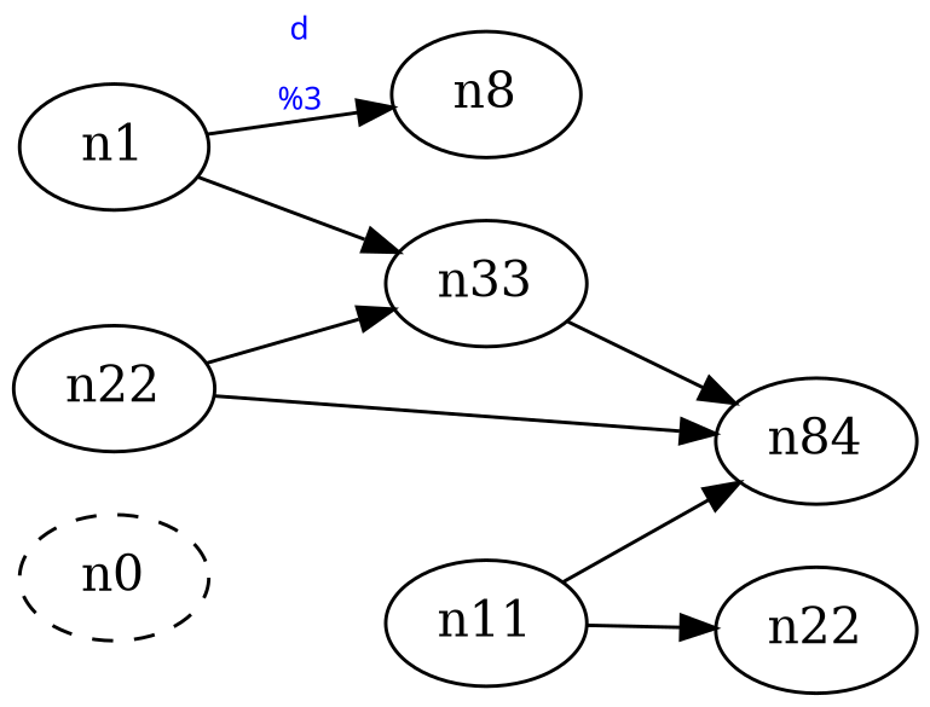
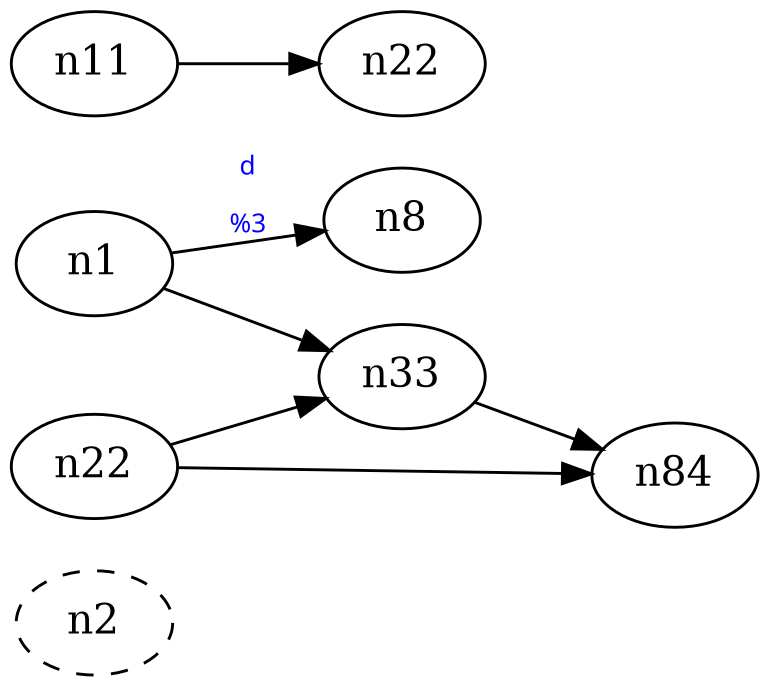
  digraph {
    fontcolor=blue
    rankdir=LR
-   n0 [style=dashed]
+   n0 [style=dashed label=n2]
    n2 [label=n8]
    n1
    n33
    n11
    "󠁯n22"
    n44 [label=n84]
    n22
    n1 -> n2 [fontcolor=blue fontname="comic s󠁄ans" fontsize=9 label="d\n\l\G"]
    n1 -> n33
    n33 -> n44
    n11 -> "󠁯n22"
-   n11 -> n44
    n22 -> n33
    n22 -> n44
  }
